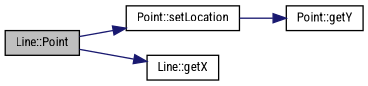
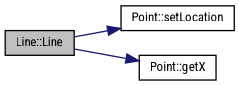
  digraph {
    fontname="Roboto Condensed"
    rankdir=LR
    node [color=black fillcolor=white fontname="Roboto Condensed" fontsize=10 shape=record style=filled]
    edge [color=midnightblue fontname="Roboto Condensed" fontsize=10 labelfontname=Helvetica labelfontsize=10 style=solid]
-   n1 [fillcolor=grey75 fontcolor=black height=0.2 label="Line::Point" width=0.4]
+   n1 [fillcolor=grey75 fontcolor=black height=0.2 label="Line::Line" width=0.4]
    n2 [height=0.2 label="Point::setLocation" width=0.4]
-   n3 [height=0.2 label="Line::getX" width=0.4]
-   n4 [height=0.2 label="Point::getY" width=0.4]
+   n3 [height=0.2 label="Point::getX" width=0.4]
    n1 -> n2
    n1 -> n3
-   n2 -> n4
  }
